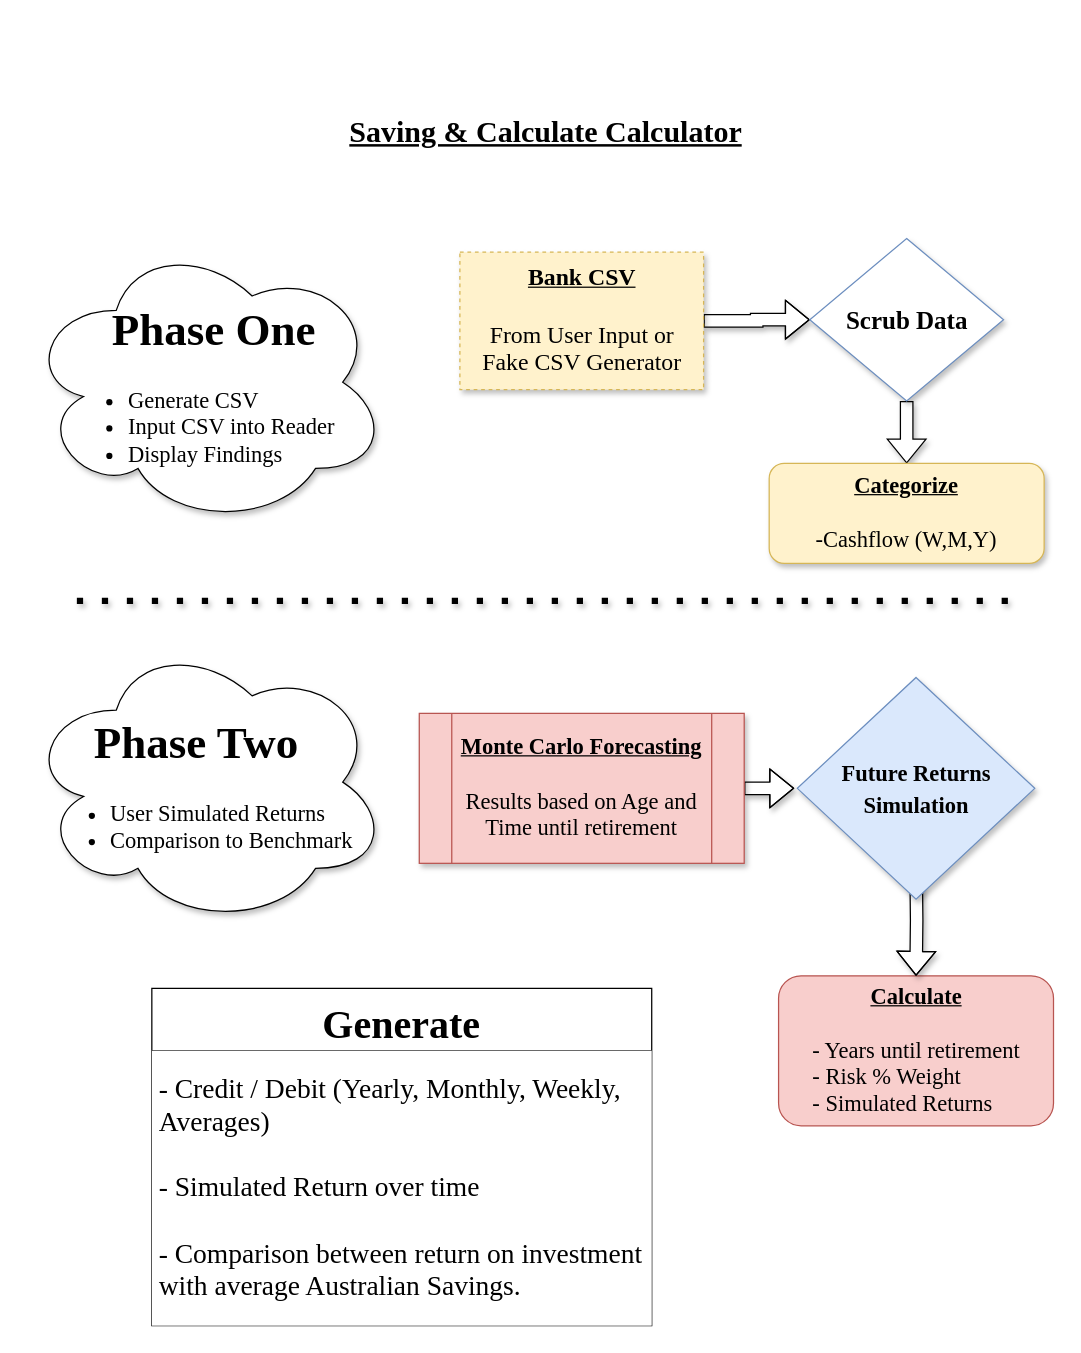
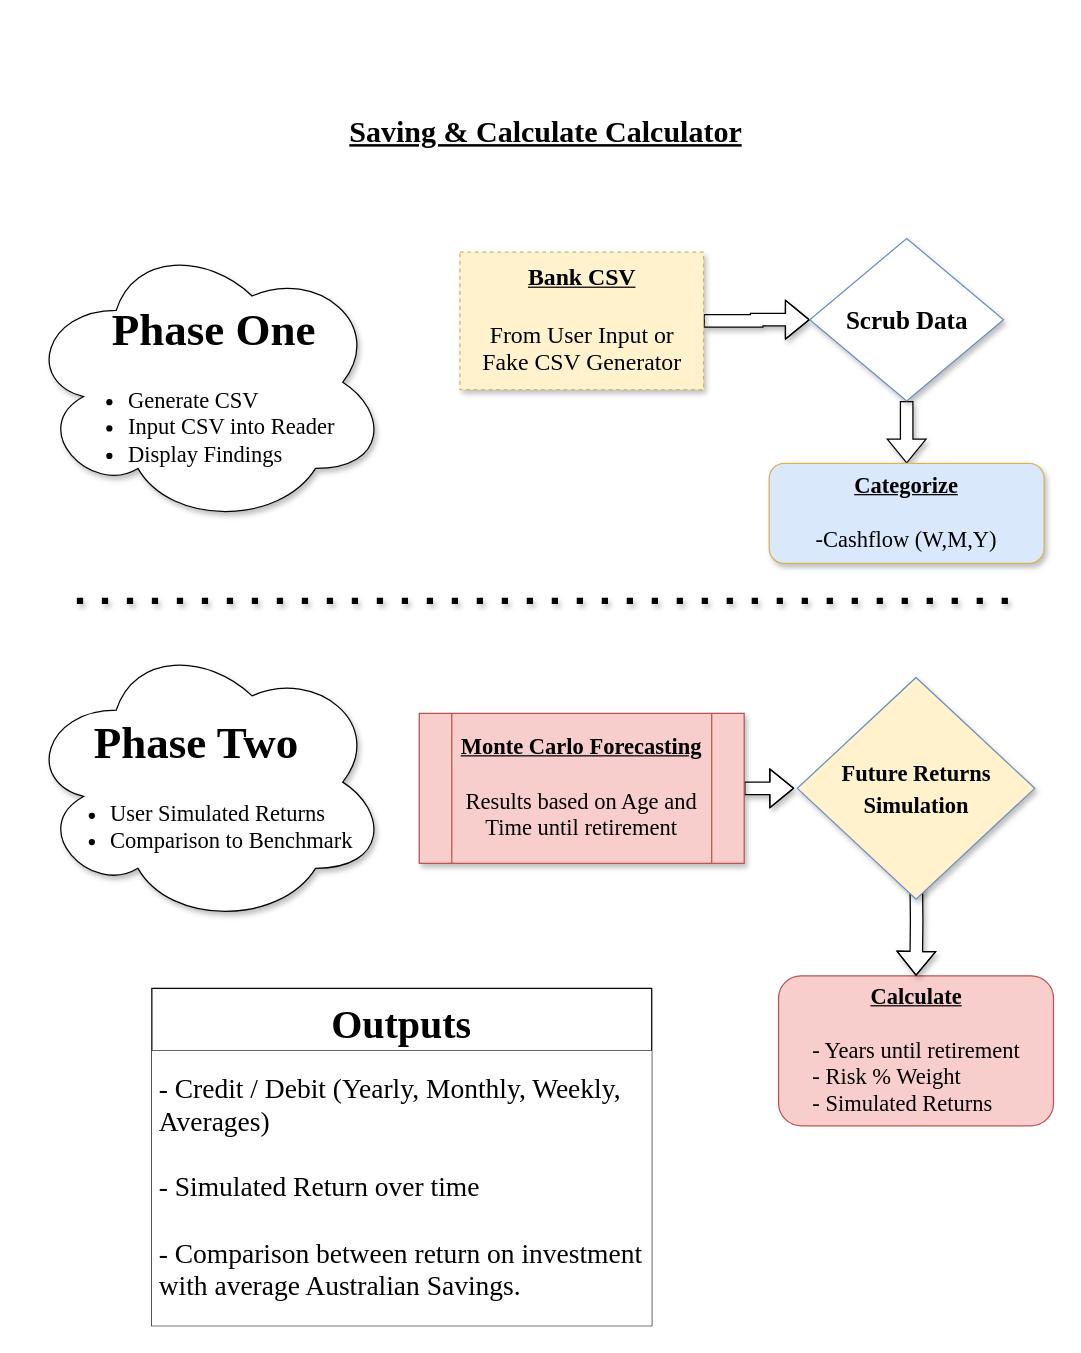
  <mxCell id="0" />
  <mxCell id="1" parent="0" />
  <mxCell id="2" value="&lt;span style=&quot;color: rgba(0, 0, 0, 0); font-size: 0px; text-align: start;&quot;&gt;%3CmxGraphModel%3E%3Croot%3E%3CmxCell%20id%3D%220%22%2F%3E%3CmxCell%20id%3D%221%22%20parent%3D%220%22%2F%3E%3CmxCell%20id%3D%222%22%20value%3D%22%26lt%3Bfont%20color%3D%26quot%3B%23000000%26quot%3B%20style%3D%26quot%3Bfont-size%3A%2024px%3B%26quot%3B%26gt%3BAVENGERS%20BUDGET%20CALCULATOR%26lt%3B%2Ffont%26gt%3B%22%20style%3D%22text%3Bhtml%3D1%3Balign%3Dcenter%3BverticalAlign%3Dmiddle%3Bresizable%3D0%3Bpoints%3D%5B%5D%3Bautosize%3D1%3BstrokeColor%3Dnone%3BfillColor%3Dnone%3BfontColor%3D%231A1A1A%3BfontFamily%3DGeorgia%3BfontSize%3D24%3BfontStyle%3D4%3Brounded%3D0%3Bsketch%3D1%3B%22%20vertex%3D%221%22%20parent%3D%221%22%3E%3CmxGeometry%20x%3D%22-20%22%20y%3D%2260%22%20width%3D%22420%22%20height%3D%2240%22%20as%3D%22geometry%22%2F%3E%3C%2FmxCell%3E%3C%2Froot%3E%3C%2FmxGraphModel%3E&lt;/span&gt;" style="whiteSpace=wrap;html=1;fontFamily=Times New Roman;strokeColor=none;glass=0;rounded=1;" parent="1" vertex="1"><mxGeometry x="251" y="20" width="370" height="120" as="geometry" /></mxCell>
  <mxCell id="3" value="" style="edgeStyle=orthogonalEdgeStyle;shape=flexArrow;rounded=0;orthogonalLoop=1;jettySize=auto;html=1;shadow=1;fontFamily=Times New Roman;fontSize=18;fillColor=default;" edge="1" parent="1" source="4" target="6"><mxGeometry relative="1" as="geometry" /></mxCell>
  <mxCell id="4" value="&lt;b&gt;&lt;u&gt;Bank CSV&lt;br&gt;&lt;/u&gt;&lt;br style=&quot;font-size: 19px;&quot;&gt;&lt;/b&gt;From User Input or&lt;br style=&quot;font-size: 19px;&quot;&gt;Fake CSV Generator" style="whiteSpace=wrap;html=1;fontFamily=Times New Roman;fontSize=19;strokeColor=#d6b656;shadow=1;fillColor=#fff2cc;dashed=1;" parent="1" vertex="1"><mxGeometry x="367.5" y="201" width="195" height="110" as="geometry" /></mxCell>
  <mxCell id="5" value="" style="edgeStyle=orthogonalEdgeStyle;shape=flexArrow;rounded=0;orthogonalLoop=1;jettySize=auto;html=1;shadow=1;fontFamily=Times New Roman;fontSize=18;fillColor=default;" edge="1" parent="1" source="6" target="11"><mxGeometry relative="1" as="geometry" /></mxCell>
  <mxCell id="6" value="&lt;b&gt;Scrub Data&lt;/b&gt;" style="rhombus;whiteSpace=wrap;html=1;fontFamily=Times New Roman;fontSize=20;strokeColor=#6c8ebf;shadow=1;sketch=0;fillColor=#ffffff;" parent="1" vertex="1"><mxGeometry x="647.5" y="190" width="155" height="130" as="geometry" /></mxCell>
  <mxCell id="7" value="" style="edgeStyle=orthogonalEdgeStyle;shape=flexArrow;rounded=0;orthogonalLoop=1;jettySize=auto;html=1;shadow=1;fontFamily=Times New Roman;fontSize=18;fillColor=default;" edge="1" parent="1" source="8"><mxGeometry relative="1" as="geometry"><mxPoint x="635" y="630" as="targetPoint" /></mxGeometry></mxCell>
  <mxCell id="8" value="&lt;u&gt;&lt;b&gt;Monte Carlo Forecasting&lt;br&gt;&lt;/b&gt;&lt;/u&gt;&lt;br style=&quot;font-size: 18px;&quot;&gt;Results based on Age and Time until retirement" style="shape=process;whiteSpace=wrap;html=1;backgroundOutline=1;fontFamily=Times New Roman;fontSize=18;strokeColor=#b85450;shadow=1;fillColor=#f8cecc;" parent="1" vertex="1"><mxGeometry x="335" y="570" width="260" height="120" as="geometry" /></mxCell>
- <mxCell id="9" value="Generate" style="swimlane;startSize=50;fontFamily=Times New Roman;fontSize=32;" parent="1" vertex="1"><mxGeometry x="121" y="790" width="400" height="270" as="geometry"><mxRectangle x="50" y="620" width="140" height="30" as="alternateBounds" /></mxGeometry></mxCell>
+ <mxCell id="9" value="Outputs" style="swimlane;startSize=50;fontFamily=Times New Roman;fontSize=32;" parent="1" vertex="1"><mxGeometry x="121" y="790" width="400" height="270" as="geometry"><mxRectangle x="50" y="620" width="140" height="30" as="alternateBounds" /></mxGeometry></mxCell>
  <mxCell id="10" value="- Credit / Debit (Yearly, Monthly, Weekly, Averages)&#10;&#10;- Simulated Return over time&#10;&#10;- Comparison between return on investment with average Australian Savings." style="text;strokeColor=none;fillColor=default;align=left;verticalAlign=middle;spacingLeft=4;spacingRight=4;overflow=hidden;points=[[0,0.5],[1,0.5]];portConstraint=eastwest;rotatable=0;fontFamily=Times New Roman;fontSize=22;whiteSpace=wrap;" parent="9" vertex="1"><mxGeometry y="50" width="400" height="220" as="geometry" /></mxCell>
- <mxCell id="11" value="&lt;b&gt;&lt;u&gt;Categorize&lt;br&gt;&lt;/u&gt;&lt;/b&gt;&lt;br style=&quot;font-size: 18px;&quot;&gt;-Cashflow (W,M,Y)" style="rounded=1;whiteSpace=wrap;html=1;fontFamily=Times New Roman;fontSize=18;strokeColor=#d6b656;shadow=1;fillColor=#fff2cc;" vertex="1" parent="1"><mxGeometry x="615" y="370" width="220" height="80" as="geometry" /></mxCell>
+ <mxCell id="11" value="&lt;b&gt;&lt;u&gt;Categorize&lt;br&gt;&lt;/u&gt;&lt;/b&gt;&lt;br style=&quot;font-size: 18px;&quot;&gt;-Cashflow (W,M,Y)" style="rounded=1;whiteSpace=wrap;html=1;fontFamily=Times New Roman;fontSize=18;strokeColor=#d6b656;shadow=1;fillColor=#dae8fc;" vertex="1" parent="1"><mxGeometry x="615" y="370" width="220" height="80" as="geometry" /></mxCell>
  <mxCell id="12" value="&lt;b style=&quot;&quot;&gt;&lt;u&gt;Calculate&lt;br&gt;&lt;/u&gt;&lt;/b&gt;&lt;br style=&quot;font-size: 18px;&quot;&gt;&lt;div style=&quot;text-align: left;&quot;&gt;&lt;span style=&quot;background-color: initial;&quot;&gt;- Years until retirement&lt;/span&gt;&lt;/div&gt;&lt;div style=&quot;text-align: left;&quot;&gt;&lt;span style=&quot;background-color: initial;&quot;&gt;- Risk % Weight&lt;/span&gt;&lt;/div&gt;&lt;div style=&quot;text-align: left;&quot;&gt;&lt;span style=&quot;background-color: initial;&quot;&gt;- Simulated Returns&lt;/span&gt;&lt;/div&gt;" style="rounded=1;whiteSpace=wrap;html=1;fontFamily=Times New Roman;fontSize=18;strokeColor=#b85450;fillColor=#f8cecc;" vertex="1" parent="1"><mxGeometry x="622.5" y="780" width="220" height="120" as="geometry" /></mxCell>
  <mxCell id="13" value="&lt;font size=&quot;1&quot; color=&quot;#000000&quot; style=&quot;&quot;&gt;&lt;b style=&quot;font-size: 24px;&quot;&gt;Saving &amp;amp; Calculate Calculator&lt;/b&gt;&lt;/font&gt;" style="text;html=1;align=center;verticalAlign=middle;resizable=0;points=[];autosize=1;strokeColor=none;fillColor=none;fontFamily=Times New Roman;fontSize=24;fontStyle=4;" vertex="1" parent="1"><mxGeometry x="261" y="85" width="350" height="40" as="geometry" /></mxCell>
  <mxCell id="14" value="" style="edgeStyle=orthogonalEdgeStyle;shape=flexArrow;rounded=0;orthogonalLoop=1;jettySize=auto;html=1;shadow=1;fontFamily=Times New Roman;fontSize=18;fillColor=default;" edge="1" parent="1" target="12"><mxGeometry relative="1" as="geometry"><mxPoint x="732.5" y="690" as="sourcePoint" /></mxGeometry></mxCell>
  <mxCell id="15" value="&lt;h1 style=&quot;text-align: left;&quot;&gt;&amp;nbsp; &amp;nbsp;Phase One&lt;/h1&gt;&lt;div style=&quot;text-align: left;&quot;&gt;&lt;ul&gt;&lt;li&gt;Generate CSV&lt;/li&gt;&lt;li&gt;Input CSV into Reader&lt;/li&gt;&lt;li&gt;Display Findings&lt;/li&gt;&lt;/ul&gt;&lt;/div&gt;" style="ellipse;shape=cloud;whiteSpace=wrap;html=1;rounded=1;shadow=1;glass=0;labelBackgroundColor=none;labelBorderColor=none;sketch=0;fontFamily=Times New Roman;fontSize=18;" vertex="1" parent="1"><mxGeometry x="20" y="190" width="290" height="230" as="geometry" /></mxCell>
  <mxCell id="16" value="&lt;h1 style=&quot;text-align: left;&quot;&gt;&amp;nbsp; &amp;nbsp;Phase Two&lt;/h1&gt;&lt;div style=&quot;text-align: left;&quot;&gt;&lt;ul&gt;&lt;li&gt;User Simulated Returns&lt;/li&gt;&lt;li&gt;Comparison to Benchmark&lt;/li&gt;&lt;/ul&gt;&lt;/div&gt;" style="ellipse;shape=cloud;whiteSpace=wrap;html=1;rounded=1;shadow=1;glass=0;labelBackgroundColor=none;labelBorderColor=none;sketch=0;fontFamily=Times New Roman;fontSize=18;" vertex="1" parent="1"><mxGeometry x="20" y="510" width="290" height="230" as="geometry" /></mxCell>
  <mxCell id="17" value="" style="endArrow=none;dashed=1;html=1;dashPattern=1 3;strokeWidth=5;rounded=0;shadow=1;fontFamily=Times New Roman;fontSize=18;fillColor=default;" edge="1" parent="1"><mxGeometry width="50" height="50" relative="1" as="geometry"><mxPoint x="61" y="480" as="sourcePoint" /><mxPoint x="811" y="480" as="targetPoint" /></mxGeometry></mxCell>
- <mxCell id="18" value="&lt;b style=&quot;font-size: 18px;&quot;&gt;Future Returns Simulation&lt;/b&gt;" style="rhombus;whiteSpace=wrap;html=1;fontFamily=Times New Roman;fontSize=20;strokeColor=#6c8ebf;shadow=1;sketch=0;fillColor=#dae8fc;" vertex="1" parent="1"><mxGeometry x="637.5" y="541.25" width="190" height="177.5" as="geometry" /></mxCell>
+ <mxCell id="18" value="&lt;b style=&quot;font-size: 18px;&quot;&gt;Future Returns Simulation&lt;/b&gt;" style="rhombus;whiteSpace=wrap;html=1;fontFamily=Times New Roman;fontSize=20;strokeColor=#6c8ebf;shadow=1;sketch=0;fillColor=#fff2cc;" vertex="1" parent="1"><mxGeometry x="637.5" y="541.25" width="190" height="177.5" as="geometry" /></mxCell>
